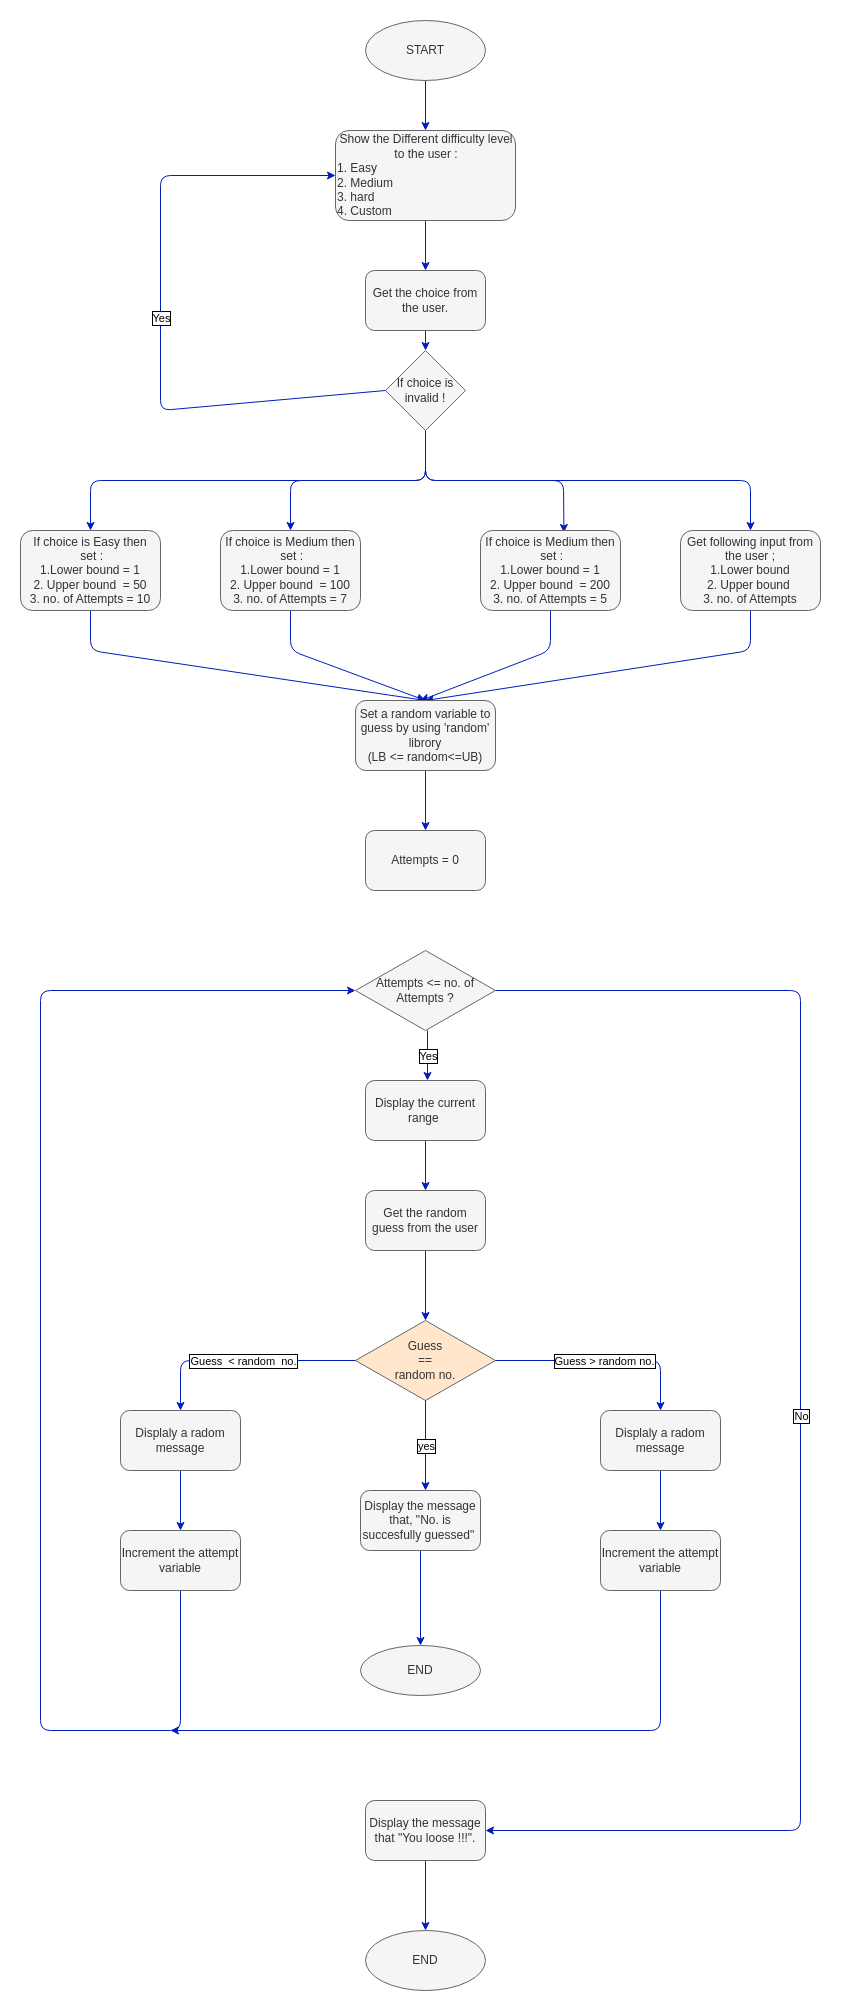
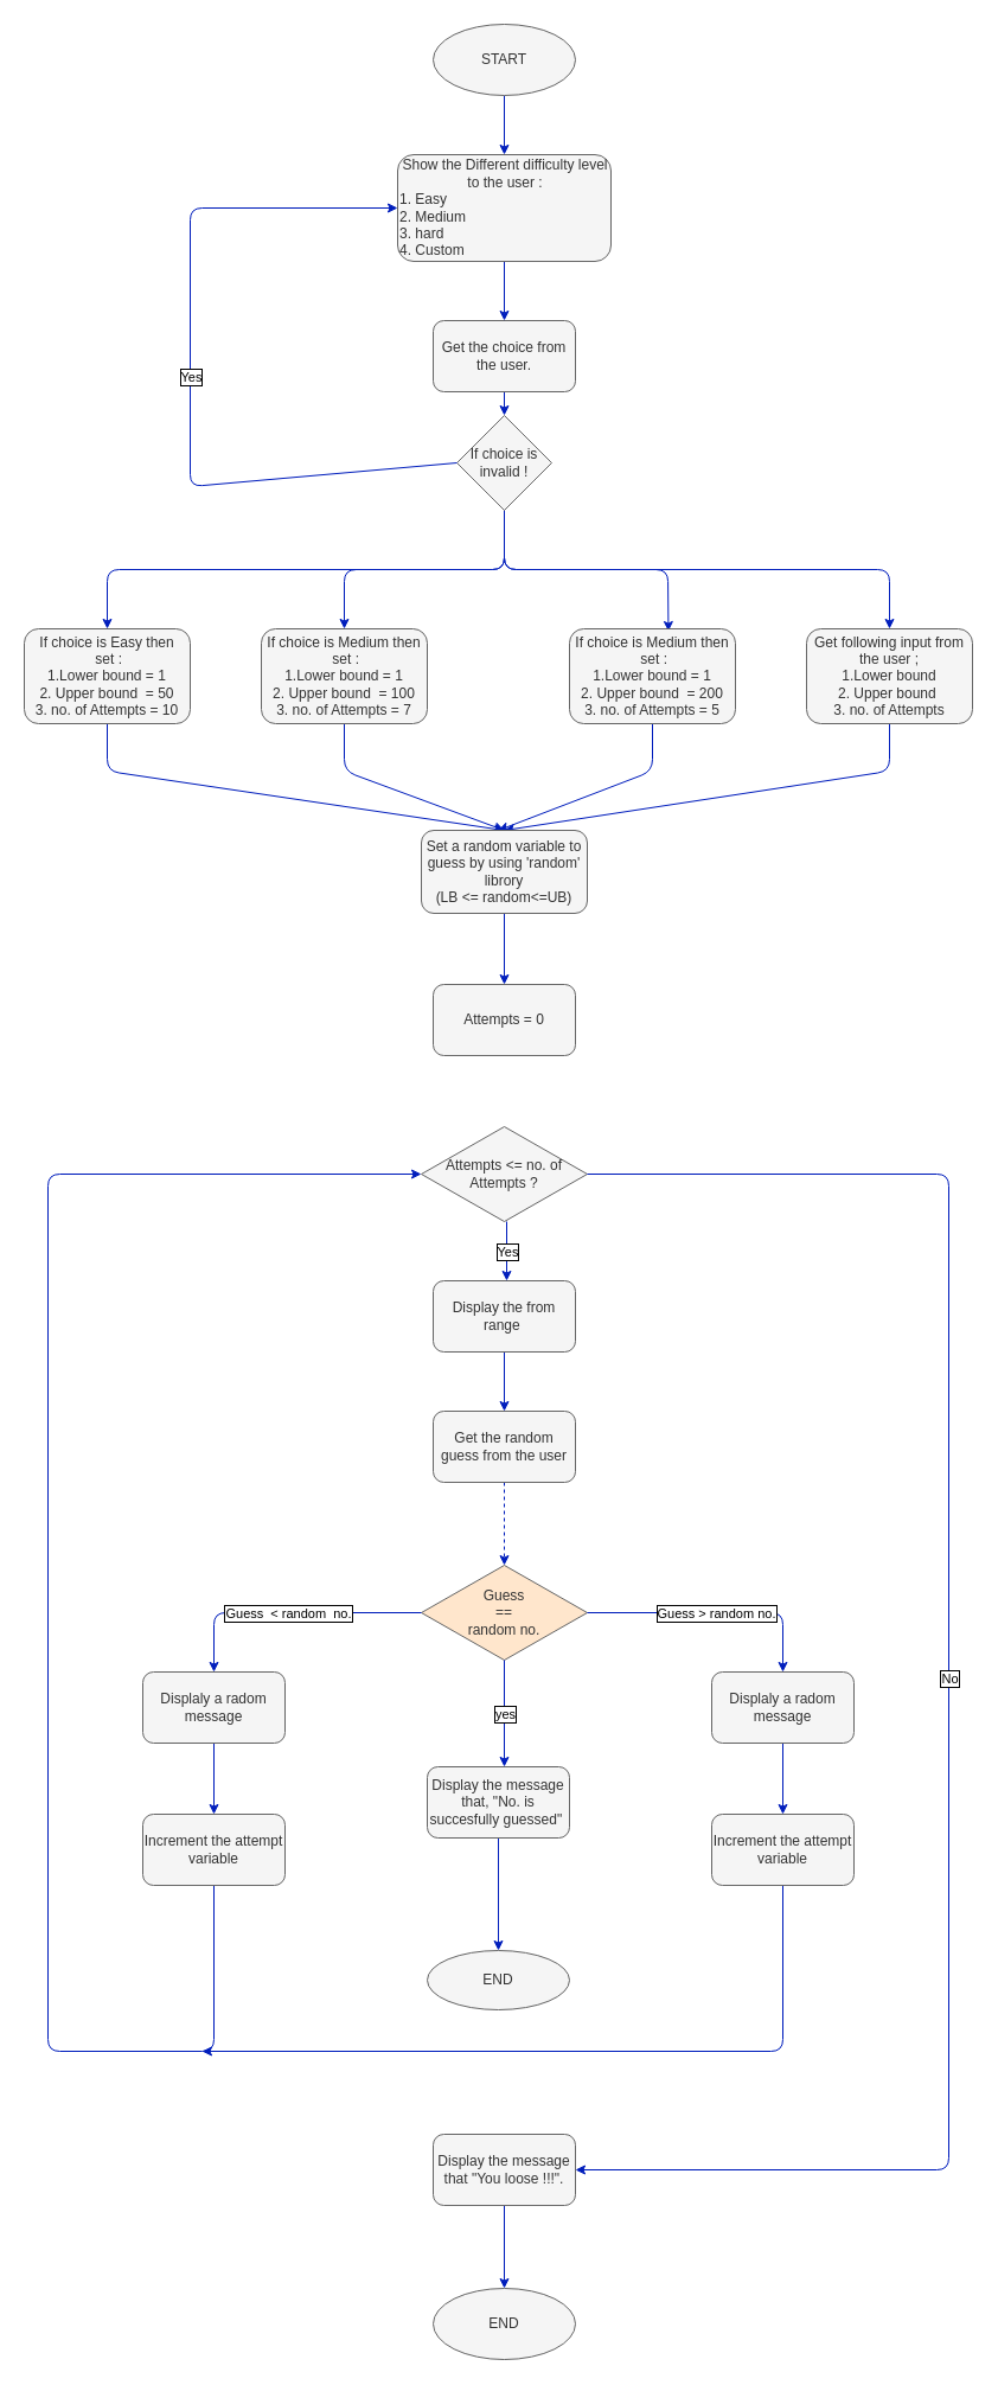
  <mxCell id="0" />
  <mxCell id="1" parent="0" />
  <mxCell id="2" style="edgeStyle=none;html=1;exitX=0.5;exitY=1;exitDx=0;exitDy=0;entryX=0.5;entryY=0;entryDx=0;entryDy=0;fillColor=#0050ef;strokeColor=#001DBC;" parent="1" source="3" target="5" edge="1"><mxGeometry relative="1" as="geometry" /></mxCell>
  <mxCell id="3" value="START" style="ellipse;whiteSpace=wrap;html=1;fillColor=#f5f5f5;fontColor=#333333;strokeColor=#666666;" parent="1" vertex="1"><mxGeometry x="365" y="20" width="120" height="60" as="geometry" /></mxCell>
  <mxCell id="4" style="edgeStyle=none;html=1;exitX=0.5;exitY=1;exitDx=0;exitDy=0;entryX=0.5;entryY=0;entryDx=0;entryDy=0;fillColor=#0050ef;strokeColor=#001DBC;" parent="1" source="5" target="7" edge="1"><mxGeometry relative="1" as="geometry" /></mxCell>
  <mxCell id="5" value="&lt;div style=&quot;text-align: center;&quot;&gt;&lt;span style=&quot;background-color: initial;&quot;&gt;Show the Different difficulty level to the user :&lt;/span&gt;&lt;/div&gt;1. Easy&lt;br&gt;&lt;div style=&quot;text-align: justify;&quot;&gt;&lt;span style=&quot;background-color: initial;&quot;&gt;2. Medium&lt;/span&gt;&lt;/div&gt;3. hard&lt;br&gt;4. Custom" style="rounded=1;whiteSpace=wrap;html=1;align=left;fillColor=#f5f5f5;fontColor=#333333;strokeColor=#666666;" parent="1" vertex="1"><mxGeometry x="335" y="130" width="180" height="90" as="geometry" /></mxCell>
  <mxCell id="6" style="edgeStyle=none;html=1;exitX=0.5;exitY=1;exitDx=0;exitDy=0;entryX=0.5;entryY=0;entryDx=0;entryDy=0;fillColor=#0050ef;strokeColor=#001DBC;" parent="1" source="7" target="12" edge="1"><mxGeometry relative="1" as="geometry" /></mxCell>
  <mxCell id="7" value="Get the choice from the user." style="rounded=1;whiteSpace=wrap;html=1;fillColor=#f5f5f5;fontColor=#333333;strokeColor=#666666;" parent="1" vertex="1"><mxGeometry x="365" y="270" width="120" height="60" as="geometry" /></mxCell>
  <mxCell id="8" style="edgeStyle=none;html=1;exitX=0.5;exitY=1;exitDx=0;exitDy=0;entryX=0.5;entryY=0;entryDx=0;entryDy=0;fillColor=#0050ef;strokeColor=#001DBC;" parent="1" source="12" target="18" edge="1"><mxGeometry relative="1" as="geometry"><Array as="points"><mxPoint x="425" y="480" /><mxPoint x="290" y="480" /></Array></mxGeometry></mxCell>
  <mxCell id="9" style="edgeStyle=none;html=1;exitX=0.5;exitY=1;exitDx=0;exitDy=0;entryX=0.596;entryY=0.025;entryDx=0;entryDy=0;entryPerimeter=0;fillColor=#0050ef;strokeColor=#001DBC;" parent="1" source="12" target="20" edge="1"><mxGeometry relative="1" as="geometry"><Array as="points"><mxPoint x="425" y="480" /><mxPoint x="563" y="480" /></Array></mxGeometry></mxCell>
  <mxCell id="10" style="edgeStyle=none;html=1;exitX=0.5;exitY=1;exitDx=0;exitDy=0;entryX=0.5;entryY=0;entryDx=0;entryDy=0;fillColor=#0050ef;strokeColor=#001DBC;" parent="1" source="12" target="14" edge="1"><mxGeometry relative="1" as="geometry"><Array as="points"><mxPoint x="425" y="480" /><mxPoint x="750" y="480" /></Array></mxGeometry></mxCell>
  <mxCell id="11" style="edgeStyle=none;html=1;exitX=0.5;exitY=1;exitDx=0;exitDy=0;entryX=0.5;entryY=0;entryDx=0;entryDy=0;fillColor=#0050ef;strokeColor=#001DBC;" parent="1" source="12" target="16" edge="1"><mxGeometry relative="1" as="geometry"><Array as="points"><mxPoint x="425" y="480" /><mxPoint x="90" y="480" /></Array></mxGeometry></mxCell>
  <mxCell id="12" value="If choice is invalid !" style="rhombus;whiteSpace=wrap;html=1;fillColor=#f5f5f5;fontColor=#333333;strokeColor=#666666;" parent="1" vertex="1"><mxGeometry x="385" y="350" width="80" height="80" as="geometry" /></mxCell>
  <mxCell id="13" style="edgeStyle=none;html=1;exitX=0.5;exitY=1;exitDx=0;exitDy=0;entryX=0.5;entryY=0;entryDx=0;entryDy=0;fillColor=#0050ef;strokeColor=#001DBC;" parent="1" source="14" target="22" edge="1"><mxGeometry relative="1" as="geometry"><Array as="points"><mxPoint x="750" y="650" /></Array></mxGeometry></mxCell>
  <mxCell id="14" value="Get following input from the user ;&lt;br&gt;1.Lower bound&lt;br&gt;2. Upper bound&amp;nbsp;&lt;br&gt;3. no. of Attempts&lt;br&gt;" style="rounded=1;whiteSpace=wrap;html=1;align=center;fillColor=#f5f5f5;fontColor=#333333;strokeColor=#666666;" parent="1" vertex="1"><mxGeometry x="680" y="530" width="140" height="80" as="geometry" /></mxCell>
  <mxCell id="15" style="edgeStyle=none;html=1;exitX=0.5;exitY=1;exitDx=0;exitDy=0;entryX=0.5;entryY=0;entryDx=0;entryDy=0;fillColor=#0050ef;strokeColor=#001DBC;" parent="1" source="16" target="22" edge="1"><mxGeometry relative="1" as="geometry"><Array as="points"><mxPoint x="90" y="650" /></Array></mxGeometry></mxCell>
  <mxCell id="16" value="If choice is Easy then&lt;br&gt;&amp;nbsp;set : &lt;br&gt;1.Lower bound = 1&lt;br&gt;2. Upper bound&amp;nbsp; = 50&lt;br&gt;3. no. of Attempts = 10" style="rounded=1;whiteSpace=wrap;html=1;align=center;fillColor=#f5f5f5;fontColor=#333333;strokeColor=#666666;" parent="1" vertex="1"><mxGeometry x="20" y="530" width="140" height="80" as="geometry" /></mxCell>
  <mxCell id="17" style="edgeStyle=none;html=1;exitX=0.5;exitY=1;exitDx=0;exitDy=0;entryX=0.5;entryY=0;entryDx=0;entryDy=0;fillColor=#0050ef;strokeColor=#001DBC;" parent="1" source="18" target="22" edge="1"><mxGeometry relative="1" as="geometry"><Array as="points"><mxPoint x="290" y="650" /></Array></mxGeometry></mxCell>
  <mxCell id="18" value="If choice is Medium then&lt;br&gt;&amp;nbsp;set : &lt;br&gt;1.Lower bound = 1&lt;br&gt;2. Upper bound&amp;nbsp; = 100&lt;br&gt;3. no. of Attempts = 7" style="rounded=1;whiteSpace=wrap;html=1;align=center;fillColor=#f5f5f5;fontColor=#333333;strokeColor=#666666;" parent="1" vertex="1"><mxGeometry x="220" y="530" width="140" height="80" as="geometry" /></mxCell>
  <mxCell id="19" style="edgeStyle=none;html=1;exitX=0.5;exitY=1;exitDx=0;exitDy=0;fillColor=#0050ef;strokeColor=#001DBC;" parent="1" source="20" edge="1"><mxGeometry relative="1" as="geometry"><mxPoint x="420" y="700" as="targetPoint" /><Array as="points"><mxPoint x="550" y="650" /></Array></mxGeometry></mxCell>
  <mxCell id="20" value="If choice is Medium then&lt;br&gt;&amp;nbsp;set : &lt;br&gt;1.Lower bound = 1&lt;br&gt;2. Upper bound&amp;nbsp; = 200&lt;br&gt;3. no. of Attempts = 5" style="rounded=1;whiteSpace=wrap;html=1;align=center;fillColor=#f5f5f5;fontColor=#333333;strokeColor=#666666;" parent="1" vertex="1"><mxGeometry x="480" y="530" width="140" height="80" as="geometry" /></mxCell>
  <mxCell id="21" style="edgeStyle=none;html=1;exitX=0.5;exitY=1;exitDx=0;exitDy=0;entryX=0.5;entryY=0;entryDx=0;entryDy=0;fillColor=#0050ef;strokeColor=#001DBC;" parent="1" source="22" target="23" edge="1"><mxGeometry relative="1" as="geometry" /></mxCell>
  <mxCell id="22" value="Set a random variable to guess by using 'random' librory&lt;br&gt;(LB &amp;lt;= random&amp;lt;=UB)" style="rounded=1;whiteSpace=wrap;html=1;fillColor=#f5f5f5;fontColor=#333333;strokeColor=#666666;" parent="1" vertex="1"><mxGeometry x="355" y="700" width="140" height="70" as="geometry" /></mxCell>
  <mxCell id="23" value="Attempts = 0" style="rounded=1;whiteSpace=wrap;html=1;fillColor=#f5f5f5;fontColor=#333333;strokeColor=#666666;" parent="1" vertex="1"><mxGeometry x="365" y="830" width="120" height="60" as="geometry" /></mxCell>
  <mxCell id="24" value="Attempts &amp;lt;= no. of Attempts ?" style="rhombus;whiteSpace=wrap;html=1;fillColor=#f5f5f5;fontColor=#333333;strokeColor=#666666;" parent="1" vertex="1"><mxGeometry x="355" y="950" width="140" height="80" as="geometry" /></mxCell>
  <mxCell id="25" style="edgeStyle=none;html=1;exitX=0.5;exitY=1;exitDx=0;exitDy=0;entryX=0.5;entryY=0;entryDx=0;entryDy=0;fillColor=#0050ef;strokeColor=#001DBC;" parent="1" source="26" target="28" edge="1"><mxGeometry relative="1" as="geometry" /></mxCell>
- <mxCell id="26" value="Display the current range&amp;nbsp;" style="rounded=1;whiteSpace=wrap;html=1;fillColor=#f5f5f5;fontColor=#333333;strokeColor=#666666;" parent="1" vertex="1"><mxGeometry x="365" y="1080" width="120" height="60" as="geometry" /></mxCell>
- <mxCell id="27" style="edgeStyle=none;html=1;exitX=0.5;exitY=1;exitDx=0;exitDy=0;entryX=0.5;entryY=0;entryDx=0;entryDy=0;fillColor=#0050ef;strokeColor=#001DBC;" parent="1" source="28" target="29" edge="1"><mxGeometry relative="1" as="geometry" /></mxCell>
+ <mxCell id="26" value="Display the from range&amp;nbsp;" style="rounded=1;whiteSpace=wrap;html=1;fillColor=#f5f5f5;fontColor=#333333;strokeColor=#666666;" parent="1" vertex="1"><mxGeometry x="365" y="1080" width="120" height="60" as="geometry" /></mxCell>
+ <mxCell id="27" style="edgeStyle=none;html=1;exitX=0.5;exitY=1;exitDx=0;exitDy=0;entryX=0.5;entryY=0;entryDx=0;entryDy=0;fillColor=#0050ef;strokeColor=#001DBC;dashed=1;" parent="1" source="28" target="29" edge="1"><mxGeometry relative="1" as="geometry" /></mxCell>
  <mxCell id="28" value="Get the random guess from the user" style="rounded=1;whiteSpace=wrap;html=1;fillColor=#f5f5f5;fontColor=#333333;strokeColor=#666666;" parent="1" vertex="1"><mxGeometry x="365" y="1190" width="120" height="60" as="geometry" /></mxCell>
  <mxCell id="29" value="Guess &lt;br&gt;== &lt;br&gt;random no." style="rhombus;whiteSpace=wrap;html=1;fillColor=#ffe6cc;fontColor=#333333;strokeColor=#666666;" parent="1" vertex="1"><mxGeometry x="355" y="1320" width="140" height="80" as="geometry" /></mxCell>
  <mxCell id="30" style="edgeStyle=none;html=1;exitX=0.5;exitY=1;exitDx=0;exitDy=0;entryX=0.5;entryY=0;entryDx=0;entryDy=0;fillColor=#0050ef;strokeColor=#001DBC;" parent="1" source="31" target="40" edge="1"><mxGeometry relative="1" as="geometry" /></mxCell>
  <mxCell id="31" value="Display the message that, &quot;No. is succesfully guessed&quot;&amp;nbsp;" style="rounded=1;whiteSpace=wrap;html=1;fillColor=#f5f5f5;fontColor=#333333;strokeColor=#666666;" parent="1" vertex="1"><mxGeometry x="360" y="1490" width="120" height="60" as="geometry" /></mxCell>
  <mxCell id="32" style="edgeStyle=none;html=1;exitX=0.5;exitY=1;exitDx=0;exitDy=0;entryX=0.5;entryY=0;entryDx=0;entryDy=0;fillColor=#0050ef;strokeColor=#001DBC;" parent="1" source="33" target="39" edge="1"><mxGeometry relative="1" as="geometry" /></mxCell>
  <mxCell id="33" value="Displaly a radom message" style="rounded=1;whiteSpace=wrap;html=1;fillColor=#f5f5f5;fontColor=#333333;strokeColor=#666666;" parent="1" vertex="1"><mxGeometry x="600" y="1410" width="120" height="60" as="geometry" /></mxCell>
  <mxCell id="34" style="edgeStyle=none;html=1;exitX=0.5;exitY=1;exitDx=0;exitDy=0;fillColor=#0050ef;strokeColor=#001DBC;" parent="1" source="35" target="37" edge="1"><mxGeometry relative="1" as="geometry" /></mxCell>
  <mxCell id="35" value="Displaly a radom message" style="rounded=1;whiteSpace=wrap;html=1;fillColor=#f5f5f5;fontColor=#333333;strokeColor=#666666;" parent="1" vertex="1"><mxGeometry x="120" y="1410" width="120" height="60" as="geometry" /></mxCell>
  <mxCell id="36" style="edgeStyle=none;html=1;exitX=0.5;exitY=1;exitDx=0;exitDy=0;entryX=0;entryY=0.5;entryDx=0;entryDy=0;fillColor=#0050ef;strokeColor=#001DBC;" parent="1" source="37" target="24" edge="1"><mxGeometry relative="1" as="geometry"><Array as="points"><mxPoint x="180" y="1730" /><mxPoint x="40" y="1730" /><mxPoint x="40" y="990" /></Array></mxGeometry></mxCell>
  <mxCell id="37" value="Increment the attempt variable" style="rounded=1;whiteSpace=wrap;html=1;fillColor=#f5f5f5;fontColor=#333333;strokeColor=#666666;" parent="1" vertex="1"><mxGeometry x="120" y="1530" width="120" height="60" as="geometry" /></mxCell>
  <mxCell id="38" style="edgeStyle=none;html=1;exitX=0.5;exitY=1;exitDx=0;exitDy=0;fillColor=#0050ef;strokeColor=#001DBC;" parent="1" source="39" edge="1"><mxGeometry relative="1" as="geometry"><mxPoint x="170" y="1730" as="targetPoint" /><Array as="points"><mxPoint x="660" y="1730" /></Array></mxGeometry></mxCell>
  <mxCell id="39" value="Increment the attempt variable" style="rounded=1;whiteSpace=wrap;html=1;fillColor=#f5f5f5;fontColor=#333333;strokeColor=#666666;" parent="1" vertex="1"><mxGeometry x="600" y="1530" width="120" height="60" as="geometry" /></mxCell>
  <mxCell id="40" value="END" style="ellipse;whiteSpace=wrap;html=1;fillColor=#f5f5f5;fontColor=#333333;strokeColor=#666666;" parent="1" vertex="1"><mxGeometry x="360" y="1645" width="120" height="50" as="geometry" /></mxCell>
  <mxCell id="41" style="edgeStyle=none;html=1;exitX=0.5;exitY=1;exitDx=0;exitDy=0;entryX=0.5;entryY=0;entryDx=0;entryDy=0;fillColor=#0050ef;strokeColor=#001DBC;" parent="1" source="42" target="43" edge="1"><mxGeometry relative="1" as="geometry" /></mxCell>
  <mxCell id="42" value="Display the message that &quot;You loose !!!&quot;." style="rounded=1;whiteSpace=wrap;html=1;fillColor=#f5f5f5;fontColor=#333333;strokeColor=#666666;" parent="1" vertex="1"><mxGeometry x="365" y="1800" width="120" height="60" as="geometry" /></mxCell>
  <mxCell id="43" value="END" style="ellipse;whiteSpace=wrap;html=1;fillColor=#f5f5f5;fontColor=#333333;strokeColor=#666666;" parent="1" vertex="1"><mxGeometry x="365" y="1930" width="120" height="60" as="geometry" /></mxCell>
  <mxCell id="44" value="" style="endArrow=classic;html=1;exitX=0.5;exitY=1;exitDx=0;exitDy=0;fillColor=#0050ef;strokeColor=#001DBC;" parent="1" edge="1"><mxGeometry relative="1" as="geometry"><mxPoint x="427" y="1030" as="sourcePoint" /><mxPoint x="427" y="1080" as="targetPoint" /></mxGeometry></mxCell>
  <mxCell id="45" value="Yes" style="edgeLabel;resizable=0;html=1;align=center;verticalAlign=middle;fontColor=#000000;labelBackgroundColor=#FFFFFF;labelBorderColor=#000000;" parent="44" connectable="0" vertex="1"><mxGeometry relative="1" as="geometry" /></mxCell>
  <mxCell id="46" value="" style="endArrow=classic;html=1;exitX=1;exitY=0.5;exitDx=0;exitDy=0;entryX=1;entryY=0.5;entryDx=0;entryDy=0;fillColor=#0050ef;strokeColor=#001DBC;" parent="1" source="24" target="42" edge="1"><mxGeometry relative="1" as="geometry"><mxPoint x="590" y="990" as="sourcePoint" /><mxPoint x="690" y="990" as="targetPoint" /><Array as="points"><mxPoint x="800" y="990" /><mxPoint x="800" y="1830" /></Array></mxGeometry></mxCell>
  <mxCell id="47" value="No" style="edgeLabel;resizable=0;html=1;align=center;verticalAlign=middle;fontColor=#000000;labelBackgroundColor=#FFFFFF;labelBorderColor=#000000;" parent="46" connectable="0" vertex="1"><mxGeometry relative="1" as="geometry" /></mxCell>
  <mxCell id="48" value="" style="endArrow=classic;html=1;entryX=0.5;entryY=0;entryDx=0;entryDy=0;exitX=0;exitY=0.5;exitDx=0;exitDy=0;fillColor=#0050ef;strokeColor=#001DBC;" parent="1" source="29" target="35" edge="1"><mxGeometry relative="1" as="geometry"><mxPoint x="220" y="1360" as="sourcePoint" /><mxPoint x="320" y="1360" as="targetPoint" /><Array as="points"><mxPoint x="180" y="1360" /></Array></mxGeometry></mxCell>
  <mxCell id="49" value="Guess&amp;nbsp; &amp;lt; random&amp;nbsp; no." style="edgeLabel;resizable=0;html=1;align=center;verticalAlign=middle;fontColor=#000000;labelBackgroundColor=#FFFFFF;labelBorderColor=#000000;" parent="48" connectable="0" vertex="1"><mxGeometry relative="1" as="geometry" /></mxCell>
  <mxCell id="50" value="" style="endArrow=classic;html=1;exitX=1;exitY=0.5;exitDx=0;exitDy=0;entryX=0.5;entryY=0;entryDx=0;entryDy=0;fillColor=#0050ef;strokeColor=#001DBC;" parent="1" source="29" target="33" edge="1"><mxGeometry relative="1" as="geometry"><mxPoint x="520" y="1360" as="sourcePoint" /><mxPoint x="620" y="1360" as="targetPoint" /><Array as="points"><mxPoint x="660" y="1360" /></Array></mxGeometry></mxCell>
  <mxCell id="51" value="Guess &amp;gt; random no." style="edgeLabel;resizable=0;html=1;align=center;verticalAlign=middle;fontColor=#000000;labelBackgroundColor=#FFFFFF;labelBorderColor=#000000;" parent="50" connectable="0" vertex="1"><mxGeometry relative="1" as="geometry" /></mxCell>
  <mxCell id="52" value="" style="endArrow=classic;html=1;exitX=0.5;exitY=1;exitDx=0;exitDy=0;fillColor=#0050ef;strokeColor=#001DBC;" parent="1" source="29" edge="1"><mxGeometry relative="1" as="geometry"><mxPoint x="390" y="1450" as="sourcePoint" /><mxPoint x="425" y="1490" as="targetPoint" /></mxGeometry></mxCell>
  <mxCell id="53" value="yes" style="edgeLabel;resizable=0;html=1;align=center;verticalAlign=middle;fontColor=#000000;labelBackgroundColor=#FFFFFF;labelBorderColor=#000000;" parent="52" connectable="0" vertex="1"><mxGeometry relative="1" as="geometry" /></mxCell>
  <mxCell id="54" value="" style="endArrow=classic;html=1;entryX=0;entryY=0.5;entryDx=0;entryDy=0;exitX=0;exitY=0.5;exitDx=0;exitDy=0;fillColor=#0050ef;strokeColor=#001DBC;" parent="1" source="12" target="5" edge="1"><mxGeometry relative="1" as="geometry"><mxPoint x="160" y="330" as="sourcePoint" /><mxPoint x="260" y="330" as="targetPoint" /><Array as="points"><mxPoint x="160" y="410" /><mxPoint x="160" y="175" /></Array></mxGeometry></mxCell>
  <mxCell id="55" value="Yes" style="edgeLabel;resizable=0;html=1;align=center;verticalAlign=middle;labelBorderColor=#000000;labelBackgroundColor=#FFFFFF;fontColor=#000000;" parent="54" connectable="0" vertex="1"><mxGeometry relative="1" as="geometry" /></mxCell>
